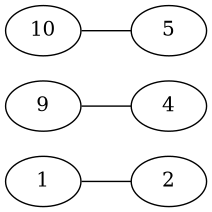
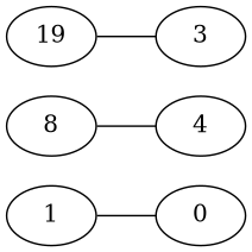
  graph {
    rankdir=LR
    n1 [label=1]
-   2
-   9
+   2 [label=0]
+   9 [label=8]
    4
-   10
-   5
+   10 [label=19]
+   5 [label=3]
    n1 -- 2
    9 -- 4
    10 -- 5
  }
